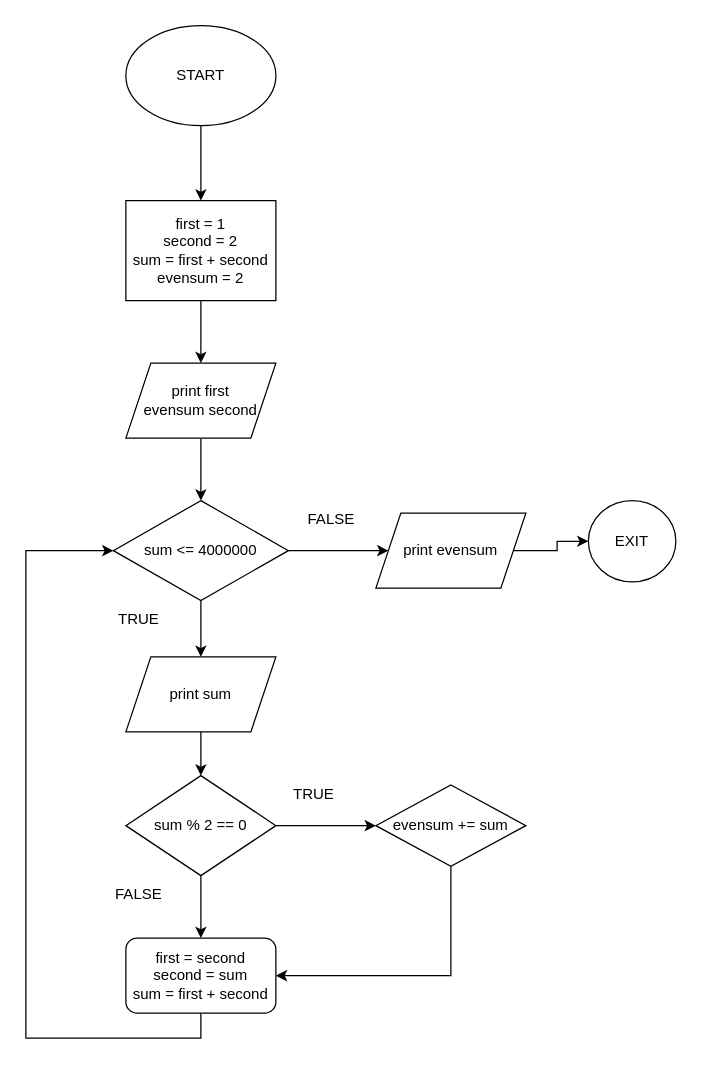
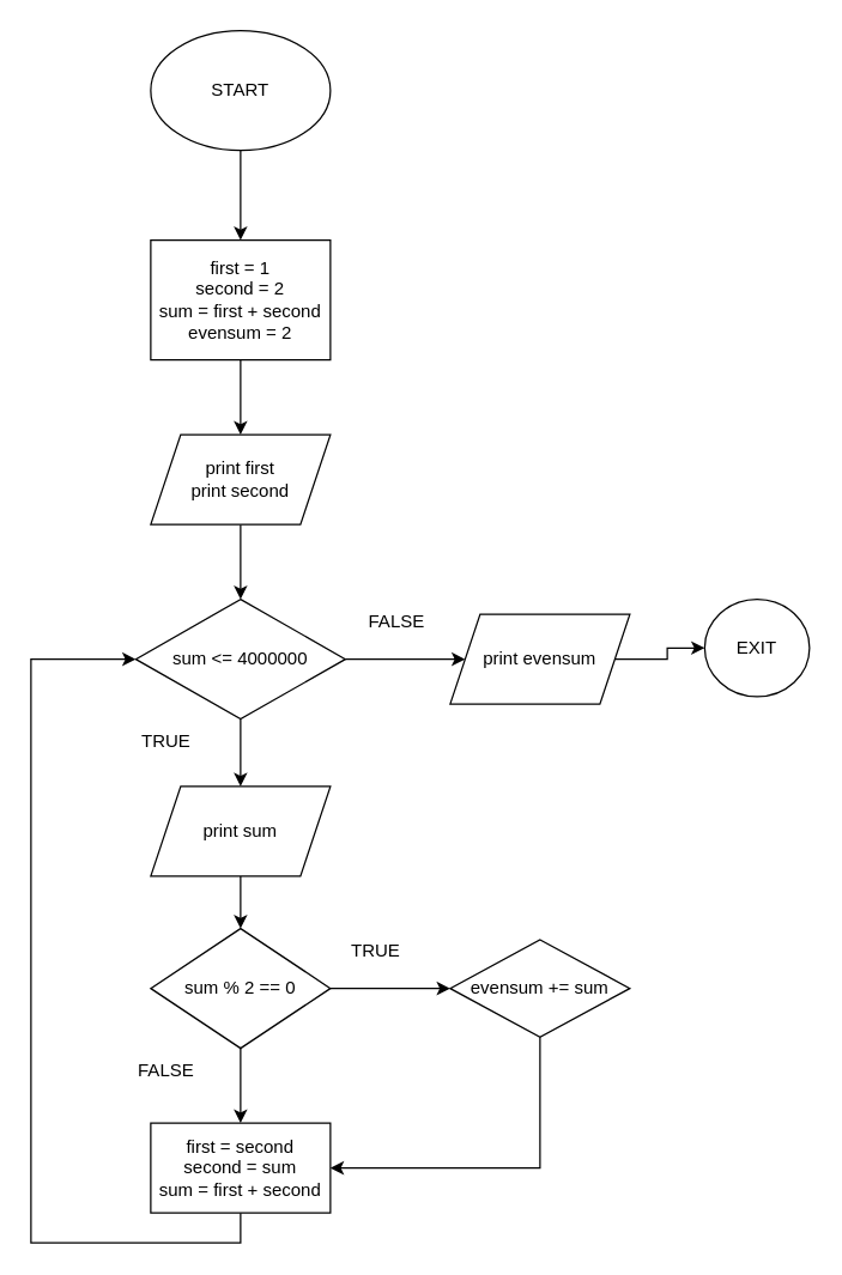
  <mxCell id="0" />
  <mxCell id="1" parent="0" />
  <mxCell id="2" value="" style="edgeStyle=orthogonalEdgeStyle;rounded=0;orthogonalLoop=1;jettySize=auto;html=1;" parent="1" source="3" target="5" edge="1"><mxGeometry relative="1" as="geometry" /></mxCell>
  <mxCell id="3" value="START" style="ellipse;whiteSpace=wrap;html=1;" parent="1" vertex="1"><mxGeometry x="100" y="20" width="120" height="80" as="geometry" /></mxCell>
  <mxCell id="4" value="" style="edgeStyle=orthogonalEdgeStyle;rounded=0;orthogonalLoop=1;jettySize=auto;html=1;entryX=0.5;entryY=0;entryDx=0;entryDy=0;" parent="1" source="5" target="10" edge="1"><mxGeometry relative="1" as="geometry"><Array as="points" /></mxGeometry></mxCell>
  <mxCell id="5" value="first = 1&lt;div&gt;second = 2&lt;/div&gt;&lt;div&gt;sum = first + second&lt;/div&gt;&lt;div&gt;evensum = 2&lt;/div&gt;" style="rounded=0;whiteSpace=wrap;html=1;" parent="1" vertex="1"><mxGeometry x="100" y="160" width="120" height="80" as="geometry" /></mxCell>
  <mxCell id="6" style="edgeStyle=orthogonalEdgeStyle;rounded=0;orthogonalLoop=1;jettySize=auto;html=1;exitX=0.5;exitY=1;exitDx=0;exitDy=0;entryX=0.5;entryY=0;entryDx=0;entryDy=0;" parent="1" source="8" target="17" edge="1"><mxGeometry relative="1" as="geometry" /></mxCell>
  <mxCell id="7" style="edgeStyle=orthogonalEdgeStyle;rounded=0;orthogonalLoop=1;jettySize=auto;html=1;exitX=1;exitY=0.5;exitDx=0;exitDy=0;entryX=0;entryY=0.5;entryDx=0;entryDy=0;" parent="1" source="8" target="15" edge="1"><mxGeometry relative="1" as="geometry" /></mxCell>
  <mxCell id="8" value="sum % 2 == 0" style="rhombus;whiteSpace=wrap;html=1;" parent="1" vertex="1"><mxGeometry x="100" y="620" width="120" height="80" as="geometry" /></mxCell>
  <mxCell id="9" value="" style="edgeStyle=orthogonalEdgeStyle;rounded=0;orthogonalLoop=1;jettySize=auto;html=1;" parent="1" source="10" edge="1"><mxGeometry relative="1" as="geometry"><mxPoint x="160" y="400" as="targetPoint" /></mxGeometry></mxCell>
- <mxCell id="10" value="print first&lt;div&gt;evensum second&lt;/div&gt;" style="shape=parallelogram;perimeter=parallelogramPerimeter;whiteSpace=wrap;html=1;fixedSize=1;" parent="1" vertex="1"><mxGeometry x="100" y="290" width="120" height="60" as="geometry" /></mxCell>
+ <mxCell id="10" value="print first&lt;div&gt;print second&lt;/div&gt;" style="shape=parallelogram;perimeter=parallelogramPerimeter;whiteSpace=wrap;html=1;fixedSize=1;" parent="1" vertex="1"><mxGeometry x="100" y="290" width="120" height="60" as="geometry" /></mxCell>
  <mxCell id="11" style="edgeStyle=orthogonalEdgeStyle;rounded=0;orthogonalLoop=1;jettySize=auto;html=1;exitX=0.5;exitY=1;exitDx=0;exitDy=0;entryX=0.5;entryY=0;entryDx=0;entryDy=0;" parent="1" source="13" edge="1"><mxGeometry relative="1" as="geometry"><mxPoint x="159.998" y="525" as="targetPoint" /></mxGeometry></mxCell>
  <mxCell id="12" style="edgeStyle=orthogonalEdgeStyle;rounded=0;orthogonalLoop=1;jettySize=auto;html=1;exitX=1;exitY=0.5;exitDx=0;exitDy=0;entryX=0;entryY=0.5;entryDx=0;entryDy=0;" parent="1" source="13" target="23" edge="1"><mxGeometry relative="1" as="geometry" /></mxCell>
  <mxCell id="13" value="sum &amp;lt;= 4000000" style="rhombus;whiteSpace=wrap;html=1;" parent="1" vertex="1"><mxGeometry x="90" y="400" width="140" height="80" as="geometry" /></mxCell>
  <mxCell id="14" style="edgeStyle=orthogonalEdgeStyle;rounded=0;orthogonalLoop=1;jettySize=auto;html=1;exitX=0.5;exitY=1;exitDx=0;exitDy=0;entryX=1;entryY=0.5;entryDx=0;entryDy=0;" edge="1" parent="1" source="15" target="17"><mxGeometry relative="1" as="geometry" /></mxCell>
  <mxCell id="15" value="evensum += sum" style="rhombus;whiteSpace=wrap;html=1;" parent="1" vertex="1"><mxGeometry x="300" y="627.5" width="120" height="65" as="geometry" /></mxCell>
  <mxCell id="16" style="edgeStyle=orthogonalEdgeStyle;rounded=0;orthogonalLoop=1;jettySize=auto;html=1;exitX=0.5;exitY=1;exitDx=0;exitDy=0;entryX=0;entryY=0.5;entryDx=0;entryDy=0;" parent="1" source="17" target="13" edge="1"><mxGeometry relative="1" as="geometry"><Array as="points"><mxPoint x="160" y="830" /><mxPoint x="20" y="830" /><mxPoint x="20" y="440" /></Array></mxGeometry></mxCell>
- <mxCell id="17" value="first = second&lt;div&gt;second = sum&lt;/div&gt;&lt;div&gt;sum = first + second&lt;/div&gt;" style="whiteSpace=wrap;html=1;rounded=1;" parent="1" vertex="1"><mxGeometry x="100" y="750" width="120" height="60" as="geometry" /></mxCell>
+ <mxCell id="17" value="first = second&lt;div&gt;second = sum&lt;/div&gt;&lt;div&gt;sum = first + second&lt;/div&gt;" style="rounded=0;whiteSpace=wrap;html=1;" parent="1" vertex="1"><mxGeometry x="100" y="750" width="120" height="60" as="geometry" /></mxCell>
  <mxCell id="18" value="TRUE" style="text;html=1;align=center;verticalAlign=middle;resizable=0;points=[];autosize=1;strokeColor=none;fillColor=none;" parent="1" vertex="1"><mxGeometry x="80" y="480" width="60" height="30" as="geometry" /></mxCell>
  <mxCell id="19" value="FALSE" style="text;html=1;align=center;verticalAlign=middle;resizable=0;points=[];autosize=1;strokeColor=none;fillColor=none;" parent="1" vertex="1"><mxGeometry x="234" y="400" width="60" height="30" as="geometry" /></mxCell>
  <mxCell id="20" style="edgeStyle=orthogonalEdgeStyle;rounded=0;orthogonalLoop=1;jettySize=auto;html=1;exitX=0.5;exitY=1;exitDx=0;exitDy=0;entryX=0.5;entryY=0;entryDx=0;entryDy=0;" parent="1" source="21" target="8" edge="1"><mxGeometry relative="1" as="geometry" /></mxCell>
  <mxCell id="21" value="print sum" style="shape=parallelogram;perimeter=parallelogramPerimeter;whiteSpace=wrap;html=1;fixedSize=1;" parent="1" vertex="1"><mxGeometry x="100" y="525" width="120" height="60" as="geometry" /></mxCell>
  <mxCell id="22" style="edgeStyle=orthogonalEdgeStyle;rounded=0;orthogonalLoop=1;jettySize=auto;html=1;exitX=1;exitY=0.5;exitDx=0;exitDy=0;" edge="1" parent="1" source="23" target="27"><mxGeometry relative="1" as="geometry"><mxPoint x="470" y="440" as="targetPoint" /></mxGeometry></mxCell>
  <mxCell id="23" value="print evensum" style="shape=parallelogram;perimeter=parallelogramPerimeter;whiteSpace=wrap;html=1;fixedSize=1;" parent="1" vertex="1"><mxGeometry x="300" y="410" width="120" height="60" as="geometry" /></mxCell>
  <mxCell id="24" value="TRUE" style="text;html=1;align=center;verticalAlign=middle;resizable=0;points=[];autosize=1;strokeColor=none;fillColor=none;" parent="1" vertex="1"><mxGeometry x="220" y="620" width="60" height="30" as="geometry" /></mxCell>
  <mxCell id="25" value="FALSE" style="text;html=1;align=center;verticalAlign=middle;resizable=0;points=[];autosize=1;strokeColor=none;fillColor=none;" parent="1" vertex="1"><mxGeometry x="80" y="700" width="60" height="30" as="geometry" /></mxCell>
  <mxCell id="26" style="edgeStyle=orthogonalEdgeStyle;rounded=0;orthogonalLoop=1;jettySize=auto;html=1;exitX=0.5;exitY=1;exitDx=0;exitDy=0;" parent="1" source="23" target="23" edge="1"><mxGeometry relative="1" as="geometry" /></mxCell>
  <mxCell id="27" value="EXIT" style="ellipse;whiteSpace=wrap;html=1;" vertex="1" parent="1"><mxGeometry x="470" y="400" width="70" height="65" as="geometry" /></mxCell>
